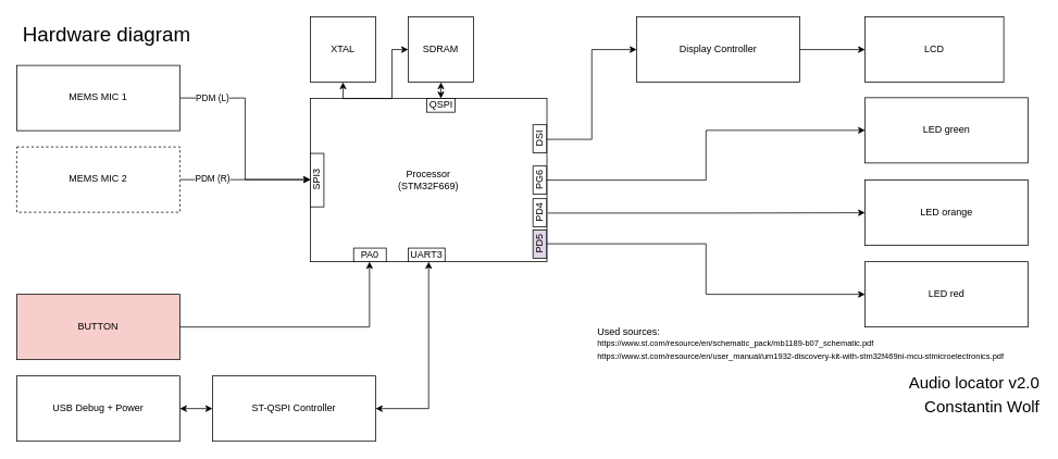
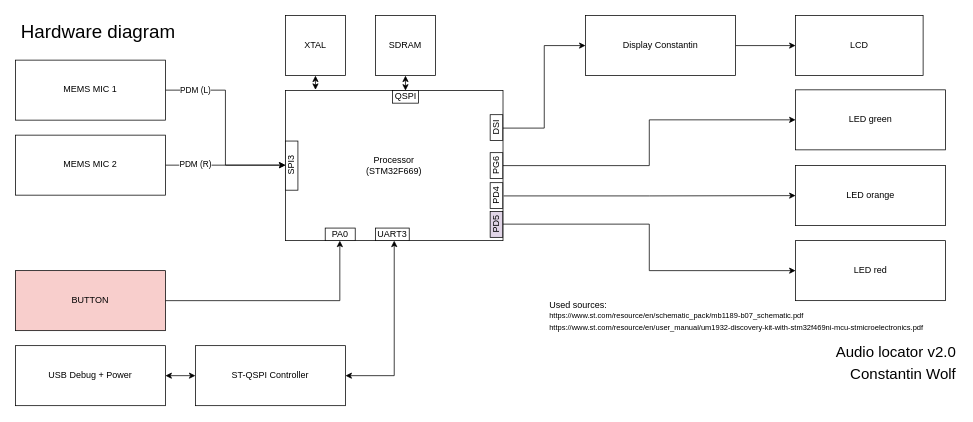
  <mxCell id="0" style=";html=1;" />
  <mxCell id="1" style=";html=1;" parent="0" />
  <mxCell id="2" style="edgeStyle=orthogonalEdgeStyle;rounded=0;orthogonalLoop=1;jettySize=auto;html=1;exitX=1;exitY=0.25;exitDx=0;exitDy=0;entryX=0;entryY=0.5;entryDx=0;entryDy=0;" parent="1" source="6" target="19" edge="1"><mxGeometry relative="1" as="geometry" /></mxCell>
  <mxCell id="3" style="edgeStyle=orthogonalEdgeStyle;rounded=0;orthogonalLoop=1;jettySize=auto;html=1;exitX=1;exitY=0.5;exitDx=0;exitDy=0;startArrow=none;startFill=0;entryX=0;entryY=0.5;entryDx=0;entryDy=0;" parent="1" source="6" target="7" edge="1"><mxGeometry relative="1" as="geometry"><mxPoint x="970" y="160" as="targetPoint" /></mxGeometry></mxCell>
  <mxCell id="4" style="edgeStyle=orthogonalEdgeStyle;rounded=0;orthogonalLoop=1;jettySize=auto;html=1;exitX=1.003;exitY=0.702;exitDx=0;exitDy=0;entryX=0;entryY=0.5;entryDx=0;entryDy=0;startArrow=none;startFill=0;exitPerimeter=0;" parent="1" source="6" target="8" edge="1"><mxGeometry relative="1" as="geometry" /></mxCell>
  <mxCell id="5" style="edgeStyle=orthogonalEdgeStyle;rounded=0;orthogonalLoop=1;jettySize=auto;html=1;exitX=0.999;exitY=0.89;exitDx=0;exitDy=0;entryX=0;entryY=0.5;entryDx=0;entryDy=0;startArrow=none;startFill=0;exitPerimeter=0;" parent="1" source="6" target="9" edge="1"><mxGeometry relative="1" as="geometry" /></mxCell>
  <mxCell id="6" value="Processor&lt;br&gt;(STM32F669)" style="rounded=0;whiteSpace=wrap;html=1;" parent="1" vertex="1"><mxGeometry x="380" y="120" width="290" height="200" as="geometry" /></mxCell>
  <mxCell id="7" value="LED green" style="rounded=0;whiteSpace=wrap;html=1;" parent="1" vertex="1"><mxGeometry x="1060" y="119" width="200" height="80" as="geometry" /></mxCell>
  <mxCell id="8" value="LED orange" style="rounded=0;whiteSpace=wrap;html=1;" parent="1" vertex="1"><mxGeometry x="1060" y="220" width="200" height="80" as="geometry" /></mxCell>
  <mxCell id="9" value="LED red" style="rounded=0;whiteSpace=wrap;html=1;" parent="1" vertex="1"><mxGeometry x="1060" y="320" width="200" height="80" as="geometry" /></mxCell>
  <mxCell id="10" style="edgeStyle=orthogonalEdgeStyle;rounded=0;orthogonalLoop=1;jettySize=auto;html=1;exitX=1;exitY=0.5;exitDx=0;exitDy=0;" parent="1" source="12" edge="1"><mxGeometry relative="1" as="geometry"><mxPoint x="380" y="219.38" as="targetPoint" /><Array as="points"><mxPoint x="300" y="119.38" /><mxPoint x="300" y="219.38" /></Array></mxGeometry></mxCell>
  <mxCell id="11" value="PDM (L)" style="edgeLabel;html=1;align=center;verticalAlign=middle;resizable=0;points=[];" parent="10" vertex="1" connectable="0"><mxGeometry x="-0.579" y="-1" relative="1" as="geometry"><mxPoint x="-15" y="-1" as="offset" /></mxGeometry></mxCell>
  <mxCell id="12" value="MEMS MIC 1" style="rounded=0;whiteSpace=wrap;html=1;" parent="1" vertex="1"><mxGeometry x="20" y="79.38" width="200" height="80" as="geometry" /></mxCell>
  <mxCell id="13" value="PDM (R)" style="edgeStyle=orthogonalEdgeStyle;rounded=0;orthogonalLoop=1;jettySize=auto;html=1;exitX=1;exitY=0.5;exitDx=0;exitDy=0;" parent="1" source="14" edge="1"><mxGeometry x="-0.5" relative="1" as="geometry"><mxPoint x="380" y="219.38" as="targetPoint" /><mxPoint as="offset" /></mxGeometry></mxCell>
- <mxCell id="14" value="MEMS&amp;nbsp;MIC 2" style="rounded=0;whiteSpace=wrap;html=1;dashed=1;" parent="1" vertex="1"><mxGeometry x="20" y="179.38" width="200" height="80" as="geometry" /></mxCell>
+ <mxCell id="14" value="MEMS&amp;nbsp;MIC 2" style="rounded=0;whiteSpace=wrap;html=1;" parent="1" vertex="1"><mxGeometry x="20" y="179.38" width="200" height="80" as="geometry" /></mxCell>
  <mxCell id="15" style="edgeStyle=orthogonalEdgeStyle;rounded=0;orthogonalLoop=1;jettySize=auto;html=1;exitX=1;exitY=0.5;exitDx=0;exitDy=0;entryX=0.25;entryY=1;entryDx=0;entryDy=0;" parent="1" source="16" target="6" edge="1"><mxGeometry relative="1" as="geometry" /></mxCell>
  <mxCell id="16" value="BUTTON" style="rounded=0;whiteSpace=wrap;html=1;fillColor=#f8cecc;" parent="1" vertex="1"><mxGeometry x="20" y="360" width="200" height="80" as="geometry" /></mxCell>
  <mxCell id="17" style="edgeStyle=orthogonalEdgeStyle;rounded=0;orthogonalLoop=1;jettySize=auto;html=1;exitX=1;exitY=0.5;exitDx=0;exitDy=0;entryX=0;entryY=0.5;entryDx=0;entryDy=0;" parent="1" source="19" target="20" edge="1"><mxGeometry relative="1" as="geometry"><Array as="points" /></mxGeometry></mxCell>
  <mxCell id="18" style="edgeStyle=orthogonalEdgeStyle;rounded=0;orthogonalLoop=1;jettySize=auto;html=1;exitX=0;exitY=0.5;exitDx=0;exitDy=0;entryX=0;entryY=0.5;entryDx=0;entryDy=0;" parent="1" source="8" target="8" edge="1"><mxGeometry relative="1" as="geometry" /></mxCell>
- <mxCell id="19" value="Display Controller" style="rounded=0;whiteSpace=wrap;html=1;" parent="1" vertex="1"><mxGeometry x="780" y="20" width="200" height="80" as="geometry" /></mxCell>
+ <mxCell id="19" value="Display Constantin" style="rounded=0;whiteSpace=wrap;html=1;" parent="1" vertex="1"><mxGeometry x="780" y="20" width="200" height="80" as="geometry" /></mxCell>
  <mxCell id="20" value="LCD" style="rounded=0;whiteSpace=wrap;html=1;" parent="1" vertex="1"><mxGeometry x="1060" y="20" width="170" height="80" as="geometry" /></mxCell>
  <mxCell id="21" value="USB Debug + Power" style="rounded=0;whiteSpace=wrap;html=1;" parent="1" vertex="1"><mxGeometry x="20" y="460" width="200" height="80" as="geometry" /></mxCell>
  <mxCell id="22" style="edgeStyle=orthogonalEdgeStyle;rounded=0;orthogonalLoop=1;jettySize=auto;html=1;exitX=0;exitY=0.5;exitDx=0;exitDy=0;entryX=1;entryY=0.5;entryDx=0;entryDy=0;startArrow=classic;startFill=1;" parent="1" source="24" target="21" edge="1"><mxGeometry relative="1" as="geometry" /></mxCell>
  <mxCell id="23" style="edgeStyle=orthogonalEdgeStyle;rounded=0;orthogonalLoop=1;jettySize=auto;html=1;exitX=1;exitY=0.5;exitDx=0;exitDy=0;entryX=0.5;entryY=1;entryDx=0;entryDy=0;startArrow=classic;startFill=1;" parent="1" source="24" target="6" edge="1"><mxGeometry relative="1" as="geometry" /></mxCell>
  <mxCell id="24" value="ST-QSPI Controller" style="rounded=0;whiteSpace=wrap;html=1;" parent="1" vertex="1"><mxGeometry x="260" y="460" width="200" height="80" as="geometry" /></mxCell>
- <mxCell id="25" style="edgeStyle=orthogonalEdgeStyle;rounded=0;orthogonalLoop=1;jettySize=auto;html=1;exitX=0.5;exitY=1;exitDx=0;exitDy=0;startArrow=classic;startFill=1;" parent="1" source="26" target="28" edge="1"><mxGeometry relative="1" as="geometry" /></mxCell>
+ <mxCell id="25" style="edgeStyle=orthogonalEdgeStyle;rounded=0;orthogonalLoop=1;jettySize=auto;html=1;exitX=0.5;exitY=1;exitDx=0;exitDy=0;entryX=0.138;entryY=-0.005;entryDx=0;entryDy=0;entryPerimeter=0;startArrow=classic;startFill=1;" parent="1" source="26" target="6" edge="1"><mxGeometry relative="1" as="geometry" /></mxCell>
  <mxCell id="26" value="XTAL" style="rounded=0;whiteSpace=wrap;html=1;" parent="1" vertex="1"><mxGeometry x="380" y="20" width="80" height="80" as="geometry" /></mxCell>
  <mxCell id="27" style="edgeStyle=orthogonalEdgeStyle;rounded=0;orthogonalLoop=1;jettySize=auto;html=1;exitX=0.5;exitY=1;exitDx=0;exitDy=0;startArrow=classic;startFill=1;" parent="1" source="28" edge="1"><mxGeometry relative="1" as="geometry"><mxPoint x="540" y="120" as="targetPoint" /></mxGeometry></mxCell>
  <mxCell id="28" value="SDRAM" style="rounded=0;whiteSpace=wrap;html=1;" parent="1" vertex="1"><mxGeometry x="500" y="20" width="80" height="80" as="geometry" /></mxCell>
  <mxCell id="29" value="SPI3" style="rounded=0;whiteSpace=wrap;html=1;rotation=-90;" parent="1" vertex="1"><mxGeometry x="355.5" y="211.63" width="65.5" height="16.75" as="geometry" /></mxCell>
  <mxCell id="30" value="QSPI" style="rounded=0;whiteSpace=wrap;html=1;rotation=0;" parent="1" vertex="1"><mxGeometry x="522.75" y="120" width="34.5" height="16.75" as="geometry" /></mxCell>
  <mxCell id="31" value="PA0" style="rounded=0;whiteSpace=wrap;html=1;rotation=0;" parent="1" vertex="1"><mxGeometry x="433" y="303.25" width="40" height="16.75" as="geometry" /></mxCell>
  <mxCell id="32" value="UART3" style="rounded=0;whiteSpace=wrap;html=1;rotation=0;" parent="1" vertex="1"><mxGeometry x="500" y="303.25" width="45" height="16.75" as="geometry" /></mxCell>
  <mxCell id="33" value="DSI" style="rounded=0;whiteSpace=wrap;html=1;rotation=-90;" parent="1" vertex="1"><mxGeometry x="644" y="161" width="34.5" height="16.75" as="geometry" /></mxCell>
  <mxCell id="34" value="PG6" style="rounded=0;whiteSpace=wrap;html=1;rotation=-90;" parent="1" vertex="1"><mxGeometry x="644" y="211.63" width="34.5" height="16.75" as="geometry" /></mxCell>
  <mxCell id="35" value="PD4" style="rounded=0;whiteSpace=wrap;html=1;rotation=-90;" parent="1" vertex="1"><mxGeometry x="644" y="251.62" width="34.5" height="16.75" as="geometry" /></mxCell>
  <mxCell id="36" value="PD5" style="rounded=0;whiteSpace=wrap;html=1;rotation=-90;fillColor=#e1d5e7;" parent="1" vertex="1"><mxGeometry x="644" y="290" width="34.5" height="16.75" as="geometry" /></mxCell>
  <mxCell id="37" value="Used sources:&amp;nbsp;&lt;br&gt;&lt;font style=&quot;font-size: 10px&quot;&gt;https://www.st.com/resource/en/schematic_pack/mb1189-b07_schematic.pdf&lt;br&gt;https://www.st.com/resource/en/user_manual/um1932-discovery-kit-with-stm32f469ni-mcu-stmicroelectronics.pdf&lt;/font&gt;" style="text;html=1;strokeColor=none;fillColor=none;align=left;verticalAlign=middle;whiteSpace=wrap;rounded=0;" parent="1" vertex="1"><mxGeometry x="730" y="410" width="530" height="20" as="geometry" /></mxCell>
  <mxCell id="38" value="Hardware diagram" style="text;html=1;align=center;verticalAlign=middle;resizable=0;points=[];autosize=1;strokeColor=none;fillColor=none;fontSize=25;" vertex="1" parent="1"><mxGeometry x="20" y="20" width="220" height="40" as="geometry" /></mxCell>
  <mxCell id="39" value="&lt;font style=&quot;font-size: 20px&quot;&gt;Audio locator v2.0&lt;br&gt;Constantin Wolf&lt;br&gt;&lt;/font&gt;" style="text;html=1;align=right;verticalAlign=middle;resizable=0;points=[];autosize=1;strokeColor=none;fillColor=none;fontSize=25;" vertex="1" parent="1"><mxGeometry x="1095" y="445" width="180" height="70" as="geometry" /></mxCell>
